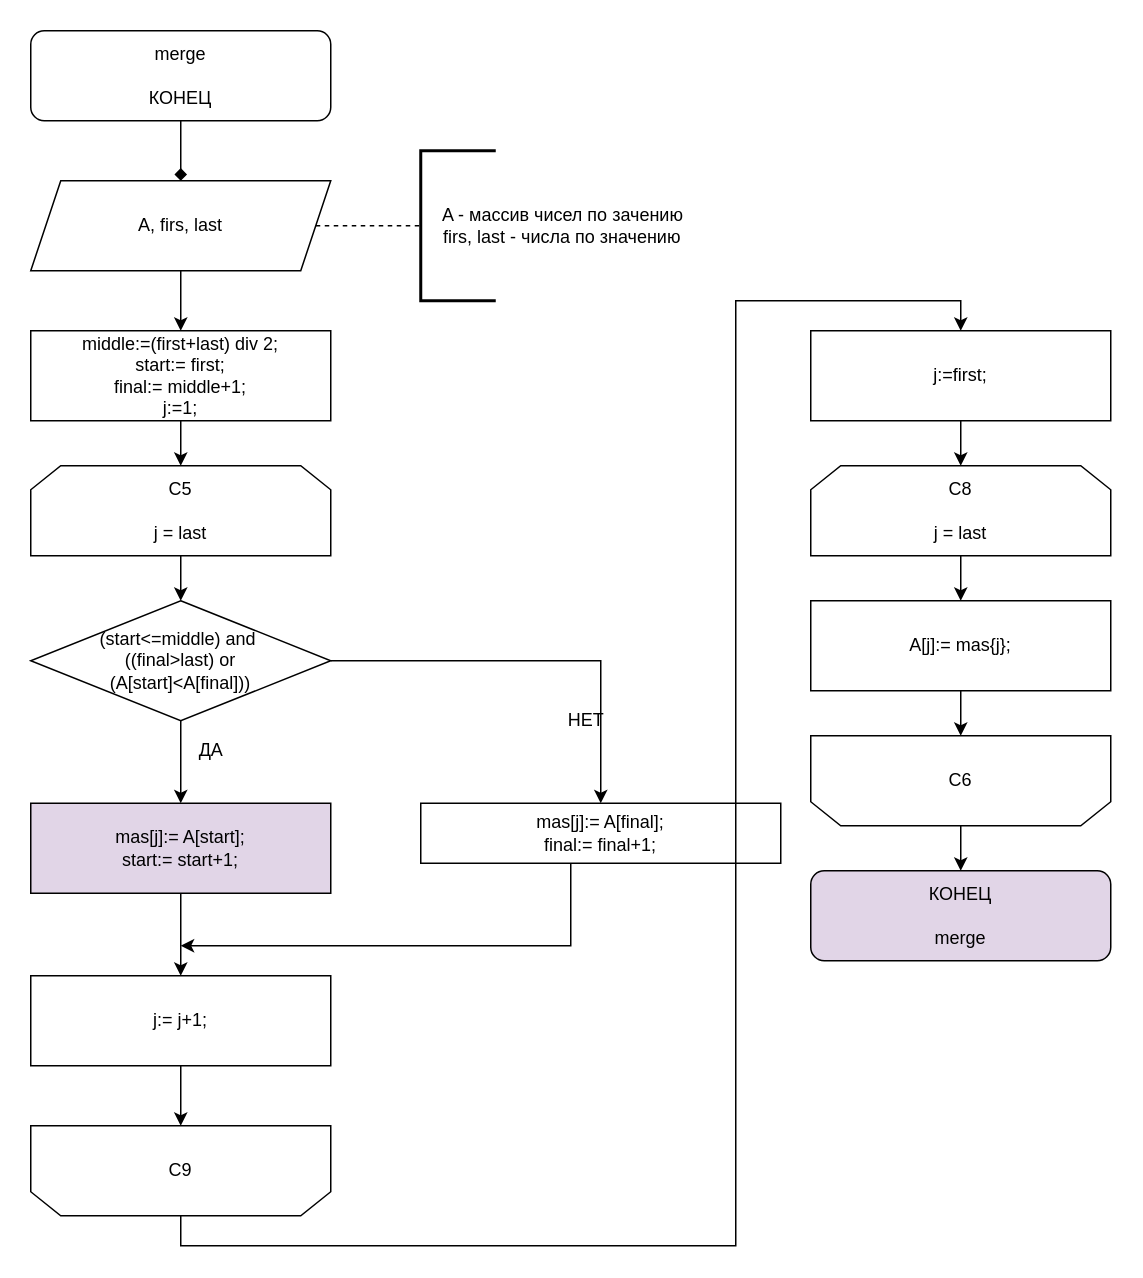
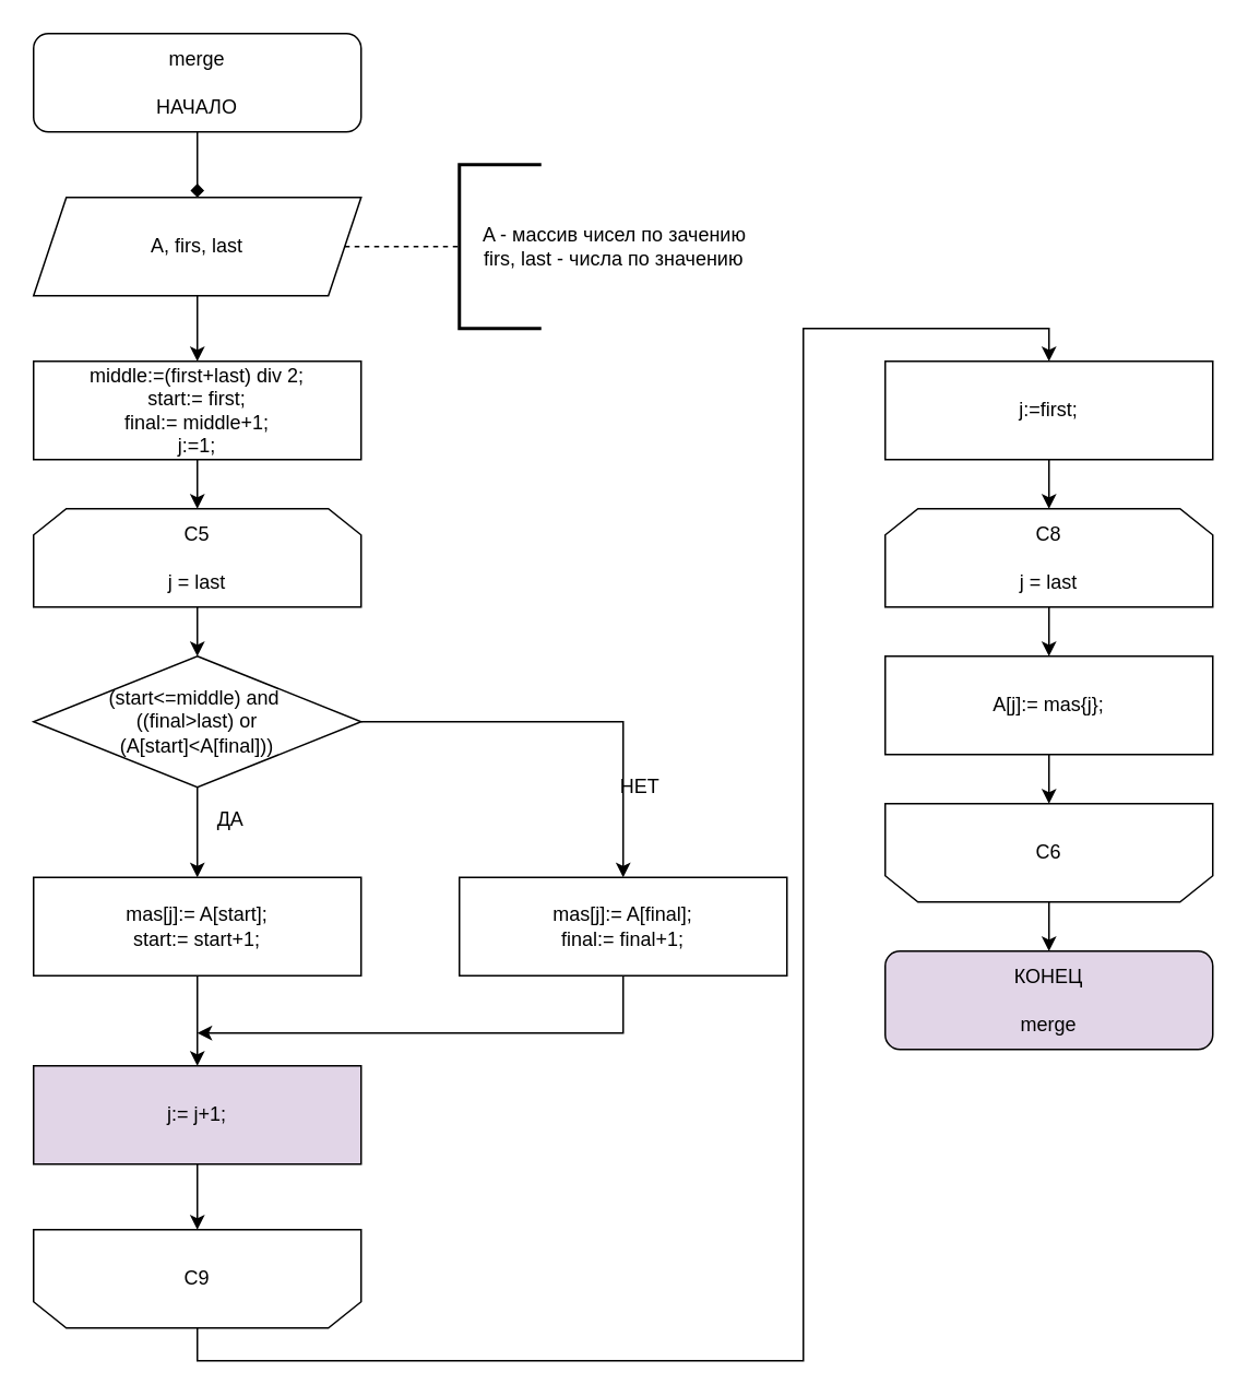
  <mxCell id="0" />
  <mxCell id="1" parent="0" />
  <mxCell id="2" style="edgeStyle=orthogonalEdgeStyle;rounded=0;orthogonalLoop=1;jettySize=auto;html=1;exitX=0.5;exitY=1;exitDx=0;exitDy=0;entryX=0.5;entryY=0;entryDx=0;entryDy=0;endArrow=diamond;" edge="1" parent="1" source="3" target="5"><mxGeometry relative="1" as="geometry" /></mxCell>
- <mxCell id="3" value="merge&lt;br&gt;&lt;br&gt;КОНЕЦ" style="rounded=1;whiteSpace=wrap;html=1;" vertex="1" parent="1"><mxGeometry x="20" y="20" width="200" height="60" as="geometry" /></mxCell>
+ <mxCell id="3" value="merge&lt;br&gt;&lt;br&gt;НАЧАЛО" style="rounded=1;whiteSpace=wrap;html=1;" vertex="1" parent="1"><mxGeometry x="20" y="20" width="200" height="60" as="geometry" /></mxCell>
  <mxCell id="4" style="edgeStyle=orthogonalEdgeStyle;rounded=0;orthogonalLoop=1;jettySize=auto;html=1;exitX=0.5;exitY=1;exitDx=0;exitDy=0;entryX=0.5;entryY=0;entryDx=0;entryDy=0;" edge="1" parent="1" source="5" target="9"><mxGeometry relative="1" as="geometry" /></mxCell>
  <mxCell id="5" value="A, firs, last" style="shape=parallelogram;perimeter=parallelogramPerimeter;whiteSpace=wrap;html=1;fixedSize=1;" vertex="1" parent="1"><mxGeometry x="20" y="120" width="200" height="60" as="geometry" /></mxCell>
  <mxCell id="6" value="" style="endArrow=none;dashed=1;html=1;exitX=1;exitY=0.5;exitDx=0;exitDy=0;" edge="1" parent="1" source="5"><mxGeometry width="50" height="50" relative="1" as="geometry"><mxPoint x="230" y="170" as="sourcePoint" /><mxPoint x="280" y="150" as="targetPoint" /></mxGeometry></mxCell>
  <mxCell id="7" value="&amp;nbsp; &amp;nbsp; A - массив чисел по зачению&lt;br&gt;&amp;nbsp; &amp;nbsp; firs, last - числа по значению" style="strokeWidth=2;html=1;shape=mxgraph.flowchart.annotation_1;align=left;pointerEvents=1;" vertex="1" parent="1"><mxGeometry x="280" y="100" width="50" height="100" as="geometry" /></mxCell>
  <mxCell id="8" style="edgeStyle=orthogonalEdgeStyle;rounded=0;orthogonalLoop=1;jettySize=auto;html=1;exitX=0.5;exitY=1;exitDx=0;exitDy=0;entryX=0.5;entryY=0;entryDx=0;entryDy=0;" edge="1" parent="1" source="9" target="11"><mxGeometry relative="1" as="geometry" /></mxCell>
  <mxCell id="9" value="middle:=(first+last) div 2;&lt;br&gt;start:= first;&lt;br&gt;final:= middle+1;&lt;br&gt;j:=1;" style="rounded=0;whiteSpace=wrap;html=1;" vertex="1" parent="1"><mxGeometry x="20" y="220" width="200" height="60" as="geometry" /></mxCell>
  <mxCell id="10" style="edgeStyle=orthogonalEdgeStyle;rounded=0;orthogonalLoop=1;jettySize=auto;html=1;exitX=0.5;exitY=1;exitDx=0;exitDy=0;entryX=0.5;entryY=0;entryDx=0;entryDy=0;" edge="1" parent="1" source="11" target="14"><mxGeometry relative="1" as="geometry" /></mxCell>
  <mxCell id="11" value="C5&lt;br&gt;&lt;br&gt;j = last" style="shape=loopLimit;whiteSpace=wrap;html=1;" vertex="1" parent="1"><mxGeometry x="20" y="310" width="200" height="60" as="geometry" /></mxCell>
  <mxCell id="12" style="edgeStyle=orthogonalEdgeStyle;rounded=0;orthogonalLoop=1;jettySize=auto;html=1;exitX=0.5;exitY=1;exitDx=0;exitDy=0;entryX=0.5;entryY=0;entryDx=0;entryDy=0;" edge="1" parent="1" source="14" target="16"><mxGeometry relative="1" as="geometry" /></mxCell>
  <mxCell id="13" style="edgeStyle=orthogonalEdgeStyle;rounded=0;orthogonalLoop=1;jettySize=auto;html=1;exitX=1;exitY=0.5;exitDx=0;exitDy=0;entryX=0.5;entryY=0;entryDx=0;entryDy=0;" edge="1" parent="1" source="14" target="18"><mxGeometry relative="1" as="geometry" /></mxCell>
  <mxCell id="14" value="(start&amp;lt;=middle) and&amp;nbsp;&lt;br&gt;((final&amp;gt;last) or &lt;br&gt;(A[start]&amp;lt;A[final]))" style="rhombus;whiteSpace=wrap;html=1;" vertex="1" parent="1"><mxGeometry x="20" y="400" width="200" height="80" as="geometry" /></mxCell>
  <mxCell id="15" style="edgeStyle=orthogonalEdgeStyle;rounded=0;orthogonalLoop=1;jettySize=auto;html=1;exitX=0.5;exitY=1;exitDx=0;exitDy=0;entryX=0.5;entryY=0;entryDx=0;entryDy=0;" edge="1" parent="1" source="16" target="22"><mxGeometry relative="1" as="geometry" /></mxCell>
- <mxCell id="16" value="mas[j]:= A[start];&lt;br&gt;start:= start+1;" style="rounded=0;whiteSpace=wrap;html=1;fillColor=#e1d5e7;" vertex="1" parent="1"><mxGeometry x="20" y="535" width="200" height="60" as="geometry" /></mxCell>
+ <mxCell id="16" value="mas[j]:= A[start];&lt;br&gt;start:= start+1;" style="rounded=0;whiteSpace=wrap;html=1;" vertex="1" parent="1"><mxGeometry x="20" y="535" width="200" height="60" as="geometry" /></mxCell>
  <mxCell id="17" style="edgeStyle=orthogonalEdgeStyle;rounded=0;orthogonalLoop=1;jettySize=auto;html=1;exitX=0.5;exitY=1;exitDx=0;exitDy=0;" edge="1" parent="1" source="18"><mxGeometry relative="1" as="geometry"><mxPoint x="120" y="630" as="targetPoint" /><Array as="points"><mxPoint x="380" y="630" /></Array></mxGeometry></mxCell>
- <mxCell id="18" value="mas[j]:= A[final];&lt;br&gt;final:= final+1;" style="rounded=0;whiteSpace=wrap;html=1;" vertex="1" parent="1"><mxGeometry x="280" y="535" width="240" height="40" as="geometry" /></mxCell>
+ <mxCell id="18" value="mas[j]:= A[final];&lt;br&gt;final:= final+1;" style="rounded=0;whiteSpace=wrap;html=1;" vertex="1" parent="1"><mxGeometry x="280" y="535" width="200" height="60" as="geometry" /></mxCell>
  <mxCell id="19" value="ДА" style="text;html=1;align=center;verticalAlign=middle;resizable=0;points=[];autosize=1;" vertex="1" parent="1"><mxGeometry x="125" y="490" width="30" height="20" as="geometry" /></mxCell>
  <mxCell id="20" value="НЕТ" style="text;html=1;align=center;verticalAlign=middle;resizable=0;points=[];autosize=1;" vertex="1" parent="1"><mxGeometry x="370" y="470" width="40" height="20" as="geometry" /></mxCell>
  <mxCell id="21" style="edgeStyle=orthogonalEdgeStyle;rounded=0;orthogonalLoop=1;jettySize=auto;html=1;exitX=0.5;exitY=1;exitDx=0;exitDy=0;entryX=0.5;entryY=1;entryDx=0;entryDy=0;" edge="1" parent="1" source="22" target="24"><mxGeometry relative="1" as="geometry" /></mxCell>
- <mxCell id="22" value="j:= j+1;" style="rounded=0;whiteSpace=wrap;html=1;" vertex="1" parent="1"><mxGeometry x="20" y="650" width="200" height="60" as="geometry" /></mxCell>
+ <mxCell id="22" value="j:= j+1;" style="rounded=0;whiteSpace=wrap;html=1;fillColor=#e1d5e7;" vertex="1" parent="1"><mxGeometry x="20" y="650" width="200" height="60" as="geometry" /></mxCell>
  <mxCell id="23" style="edgeStyle=orthogonalEdgeStyle;rounded=0;orthogonalLoop=1;jettySize=auto;html=1;exitX=0.5;exitY=0;exitDx=0;exitDy=0;entryX=0.5;entryY=0;entryDx=0;entryDy=0;" edge="1" parent="1" source="24" target="26"><mxGeometry relative="1" as="geometry"><Array as="points"><mxPoint x="120" y="830" /><mxPoint x="490" y="830" /><mxPoint x="490" y="200" /><mxPoint x="640" y="200" /></Array></mxGeometry></mxCell>
  <mxCell id="24" value="C9" style="shape=loopLimit;whiteSpace=wrap;html=1;direction=west;" vertex="1" parent="1"><mxGeometry x="20" y="750" width="200" height="60" as="geometry" /></mxCell>
  <mxCell id="25" style="edgeStyle=orthogonalEdgeStyle;rounded=0;orthogonalLoop=1;jettySize=auto;html=1;exitX=0.5;exitY=1;exitDx=0;exitDy=0;entryX=0.5;entryY=0;entryDx=0;entryDy=0;" edge="1" parent="1" source="26" target="28"><mxGeometry relative="1" as="geometry" /></mxCell>
  <mxCell id="26" value="j:=first;" style="rounded=0;whiteSpace=wrap;html=1;" vertex="1" parent="1"><mxGeometry x="540" y="220" width="200" height="60" as="geometry" /></mxCell>
  <mxCell id="27" style="edgeStyle=orthogonalEdgeStyle;rounded=0;orthogonalLoop=1;jettySize=auto;html=1;exitX=0.5;exitY=1;exitDx=0;exitDy=0;entryX=0.5;entryY=0;entryDx=0;entryDy=0;" edge="1" parent="1" source="28" target="30"><mxGeometry relative="1" as="geometry" /></mxCell>
  <mxCell id="28" value="C8&lt;br&gt;&lt;br&gt;j = last" style="shape=loopLimit;whiteSpace=wrap;html=1;" vertex="1" parent="1"><mxGeometry x="540" y="310" width="200" height="60" as="geometry" /></mxCell>
  <mxCell id="29" style="edgeStyle=orthogonalEdgeStyle;rounded=0;orthogonalLoop=1;jettySize=auto;html=1;exitX=0.5;exitY=1;exitDx=0;exitDy=0;entryX=0.5;entryY=1;entryDx=0;entryDy=0;" edge="1" parent="1" source="30" target="32"><mxGeometry relative="1" as="geometry" /></mxCell>
  <mxCell id="30" value="A[j]:= mas{j};" style="rounded=0;whiteSpace=wrap;html=1;" vertex="1" parent="1"><mxGeometry x="540" y="400" width="200" height="60" as="geometry" /></mxCell>
  <mxCell id="31" style="edgeStyle=orthogonalEdgeStyle;rounded=0;orthogonalLoop=1;jettySize=auto;html=1;exitX=0.5;exitY=0;exitDx=0;exitDy=0;entryX=0.5;entryY=0;entryDx=0;entryDy=0;" edge="1" parent="1" source="32" target="33"><mxGeometry relative="1" as="geometry" /></mxCell>
  <mxCell id="32" value="C6" style="shape=loopLimit;whiteSpace=wrap;html=1;direction=west;" vertex="1" parent="1"><mxGeometry x="540" y="490" width="200" height="60" as="geometry" /></mxCell>
  <mxCell id="33" value="КОНЕЦ&lt;br&gt;&lt;br&gt;merge" style="rounded=1;whiteSpace=wrap;html=1;fillColor=#e1d5e7;" vertex="1" parent="1"><mxGeometry x="540" y="580" width="200" height="60" as="geometry" /></mxCell>
